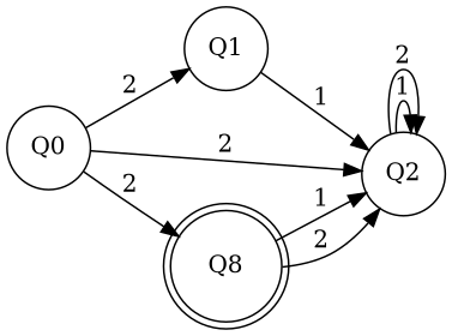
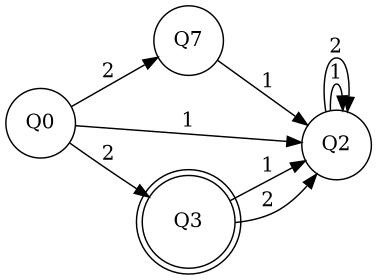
  digraph {
    rankdir=LR
    node [shape=circle]
    Q0
-   Q1
+   Q1 [label=Q7]
    Q2
-   Q3 [shape=doublecircle label=Q8]
+   Q3 [shape=doublecircle]
    Q0 -> Q1 [label=2]
-   Q0 -> Q2 [label=2]
+   Q0 -> Q2 [label=1]
    Q0 -> Q3 [label=2]
    Q1 -> Q2 [label=1]
    Q2 -> Q2 [label=1]
    Q2 -> Q2 [label=2]
    Q3 -> Q2 [label=1]
    Q3 -> Q2 [label=2]
  }
